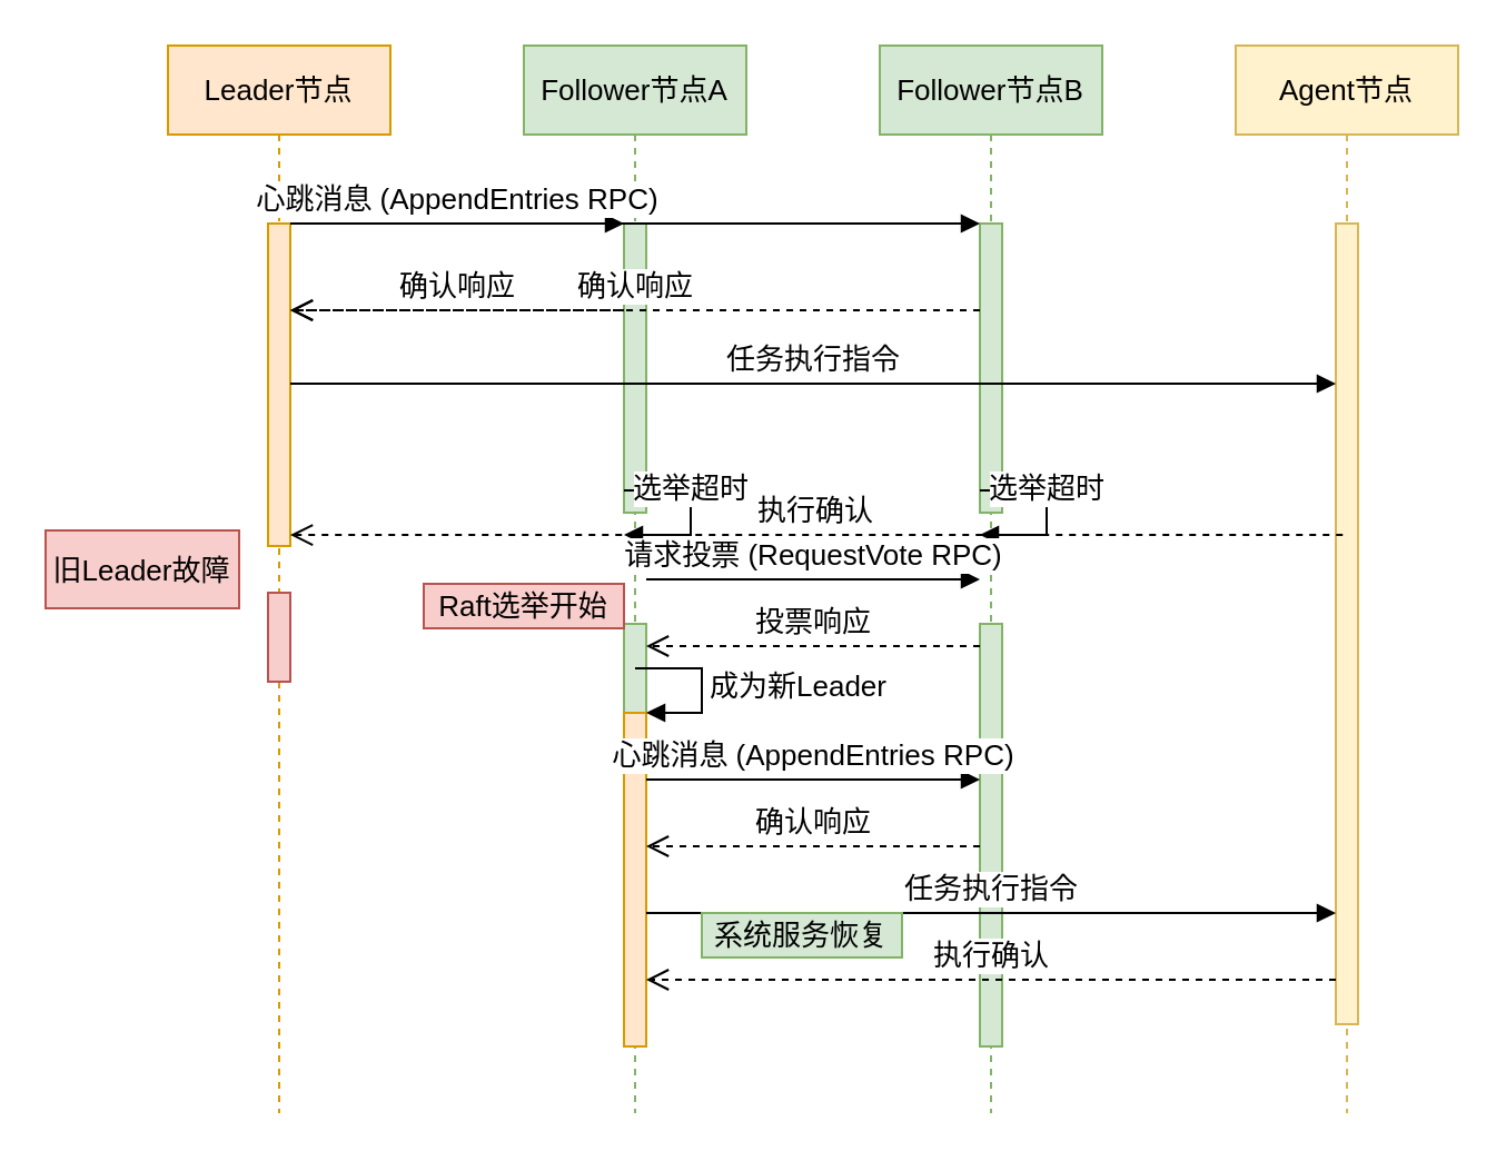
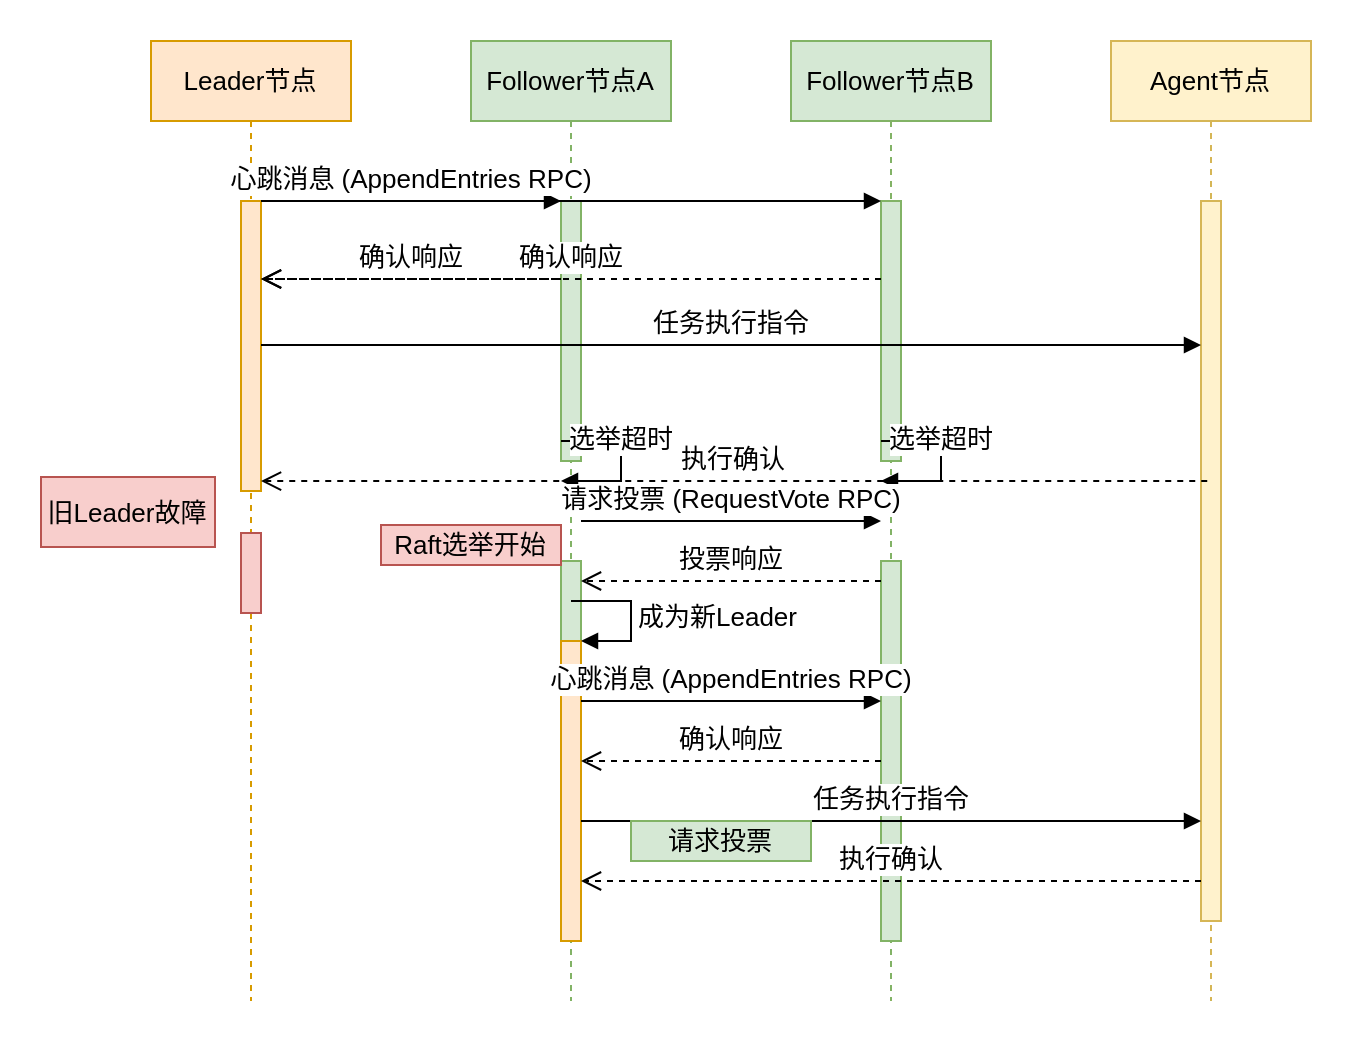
  <mxCell id="0" />
  <mxCell id="1" parent="0" />
  <mxCell id="2" value="Leader节点" style="shape=umlLifeline;perimeter=lifelinePerimeter;whiteSpace=wrap;html=1;container=1;collapsible=0;recursiveResize=0;outlineConnect=0;fillColor=#ffe6cc;strokeColor=#d79b00;fontSize=13;" vertex="1" parent="1"><mxGeometry x="75" y="20" width="100" height="480" as="geometry" /></mxCell>
  <mxCell id="3" value="" style="html=1;points=[];perimeter=orthogonalPerimeter;fillColor=#ffe6cc;strokeColor=#d79b00;fontSize=13;" vertex="1" parent="2"><mxGeometry x="45" y="80" width="10" height="145" as="geometry" /></mxCell>
  <mxCell id="4" value="" style="html=1;points=[];perimeter=orthogonalPerimeter;fillColor=#f8cecc;strokeColor=#b85450;fontSize=13;" vertex="1" parent="2"><mxGeometry x="45" y="246" width="10" height="40" as="geometry" /></mxCell>
  <mxCell id="5" value="旧Leader故障" style="text;html=1;strokeColor=#b85450;fillColor=#f8cecc;align=center;verticalAlign=middle;whiteSpace=wrap;rounded=0;fontSize=13;" vertex="1" parent="2"><mxGeometry x="-55" y="218" width="87" height="35" as="geometry" /></mxCell>
  <mxCell id="6" value="Follower节点A" style="shape=umlLifeline;perimeter=lifelinePerimeter;whiteSpace=wrap;html=1;container=1;collapsible=0;recursiveResize=0;outlineConnect=0;fillColor=#d5e8d4;strokeColor=#82b366;fontSize=13;" vertex="1" parent="1"><mxGeometry x="235" y="20" width="100" height="480" as="geometry" /></mxCell>
  <mxCell id="7" value="" style="html=1;points=[];perimeter=orthogonalPerimeter;fillColor=#d5e8d4;strokeColor=#82b366;fontSize=13;" vertex="1" parent="6"><mxGeometry x="45" y="80" width="10" height="130" as="geometry" /></mxCell>
  <mxCell id="8" value="" style="html=1;points=[];perimeter=orthogonalPerimeter;fillColor=#d5e8d4;strokeColor=#82b366;fontSize=13;" vertex="1" parent="6"><mxGeometry x="45" y="260" width="10" height="190" as="geometry" /></mxCell>
  <mxCell id="9" value="Raft选举开始" style="text;html=1;strokeColor=#b85450;fillColor=#f8cecc;align=center;verticalAlign=middle;whiteSpace=wrap;rounded=0;fontSize=13;" vertex="1" parent="6"><mxGeometry x="-45" y="242" width="90" height="20" as="geometry" /></mxCell>
  <mxCell id="10" value="Follower节点B" style="shape=umlLifeline;perimeter=lifelinePerimeter;whiteSpace=wrap;html=1;container=1;collapsible=0;recursiveResize=0;outlineConnect=0;fillColor=#d5e8d4;strokeColor=#82b366;fontSize=13;" vertex="1" parent="1"><mxGeometry x="395" y="20" width="100" height="480" as="geometry" /></mxCell>
  <mxCell id="11" value="" style="html=1;points=[];perimeter=orthogonalPerimeter;fillColor=#d5e8d4;strokeColor=#82b366;fontSize=13;" vertex="1" parent="10"><mxGeometry x="45" y="80" width="10" height="130" as="geometry" /></mxCell>
  <mxCell id="12" value="" style="html=1;points=[];perimeter=orthogonalPerimeter;fillColor=#d5e8d4;strokeColor=#82b366;fontSize=13;" vertex="1" parent="10"><mxGeometry x="45" y="260" width="10" height="190" as="geometry" /></mxCell>
  <mxCell id="13" value="Agent节点" style="shape=umlLifeline;perimeter=lifelinePerimeter;whiteSpace=wrap;html=1;container=1;collapsible=0;recursiveResize=0;outlineConnect=0;fillColor=#fff2cc;strokeColor=#d6b656;fontSize=13;" vertex="1" parent="1"><mxGeometry x="555" y="20" width="100" height="480" as="geometry" /></mxCell>
  <mxCell id="14" value="" style="html=1;points=[];perimeter=orthogonalPerimeter;fillColor=#fff2cc;strokeColor=#d6b656;fontSize=13;" vertex="1" parent="13"><mxGeometry x="45" y="80" width="10" height="360" as="geometry" /></mxCell>
  <mxCell id="15" value="心跳消息 (AppendEntries RPC)" style="html=1;verticalAlign=bottom;endArrow=block;entryX=0;entryY=0;rounded=0;fontSize=13;" edge="1" parent="1" source="3" target="7"><mxGeometry relative="1" as="geometry"><mxPoint x="205" y="100" as="sourcePoint" /></mxGeometry></mxCell>
  <mxCell id="16" value="确认响应" style="html=1;verticalAlign=bottom;endArrow=open;dashed=1;endSize=8;exitX=0;exitY=0.3;rounded=0;fontSize=13;" edge="1" parent="1" source="7" target="3"><mxGeometry relative="1" as="geometry"><mxPoint x="205" y="176" as="targetPoint" /></mxGeometry></mxCell>
  <mxCell id="17" value="" style="html=1;verticalAlign=bottom;endArrow=block;entryX=0;entryY=0;rounded=0;fontSize=13;" edge="1" parent="1" source="3" target="11"><mxGeometry x="0.736" relative="1" as="geometry"><mxPoint x="365" y="100" as="sourcePoint" /><mxPoint as="offset" /></mxGeometry></mxCell>
  <mxCell id="18" value="确认响应" style="html=1;verticalAlign=bottom;endArrow=open;dashed=1;endSize=8;exitX=0;exitY=0.3;rounded=0;fontSize=13;" edge="1" parent="1" source="11" target="3"><mxGeometry relative="1" as="geometry"><mxPoint x="365" y="176" as="targetPoint" /></mxGeometry></mxCell>
  <mxCell id="19" value="任务执行指令" style="html=1;verticalAlign=bottom;endArrow=block;entryX=0;entryY=0.2;rounded=0;fontSize=13;" edge="1" parent="1" source="3" target="14"><mxGeometry relative="1" as="geometry"><mxPoint x="525" y="130" as="sourcePoint" /></mxGeometry></mxCell>
  <mxCell id="20" value="执行确认" style="html=1;verticalAlign=bottom;endArrow=open;dashed=1;endSize=8;rounded=0;fontSize=13;exitX=0.312;exitY=0.389;exitDx=0;exitDy=0;exitPerimeter=0;" edge="1" parent="1" source="14" target="3"><mxGeometry relative="1" as="geometry"><mxPoint x="525" y="206" as="targetPoint" /><mxPoint x="605" y="245" as="sourcePoint" /></mxGeometry></mxCell>
  <mxCell id="21" value="选举超时" style="html=1;verticalAlign=bottom;endArrow=block;rounded=0;fontSize=13;" edge="1" parent="1"><mxGeometry width="80" relative="1" as="geometry"><mxPoint x="280" y="220" as="sourcePoint" /><mxPoint x="280" y="240" as="targetPoint" /><Array as="points"><mxPoint x="310" y="220" /><mxPoint x="310" y="240" /></Array></mxGeometry></mxCell>
  <mxCell id="22" value="选举超时" style="html=1;verticalAlign=bottom;endArrow=block;rounded=0;fontSize=13;" edge="1" parent="1"><mxGeometry width="80" relative="1" as="geometry"><mxPoint x="440" y="220" as="sourcePoint" /><mxPoint x="440" y="240" as="targetPoint" /><Array as="points"><mxPoint x="470" y="220" /><mxPoint x="470" y="240" /></Array></mxGeometry></mxCell>
  <mxCell id="23" value="请求投票 (RequestVote RPC)" style="html=1;verticalAlign=bottom;endArrow=block;rounded=0;fontSize=13;" edge="1" parent="1"><mxGeometry relative="1" as="geometry"><mxPoint x="290" y="260" as="sourcePoint" /><mxPoint x="440" y="260" as="targetPoint" /></mxGeometry></mxCell>
  <mxCell id="24" value="投票响应" style="html=1;verticalAlign=bottom;endArrow=open;dashed=1;endSize=8;rounded=0;fontSize=13;" edge="1" parent="1"><mxGeometry relative="1" as="geometry"><mxPoint x="290" y="290" as="targetPoint" /><mxPoint x="440" y="290" as="sourcePoint" /></mxGeometry></mxCell>
  <mxCell id="25" value="" style="html=1;points=[];perimeter=orthogonalPerimeter;fillColor=#ffe6cc;strokeColor=#d79b00;fontSize=13;" vertex="1" parent="1"><mxGeometry x="280" y="320" width="10" height="150" as="geometry" /></mxCell>
  <mxCell id="26" value="成为新Leader" style="edgeStyle=orthogonalEdgeStyle;html=1;align=left;spacingLeft=2;endArrow=block;rounded=0;entryX=1;entryY=0;fontSize=13;" edge="1" parent="1" target="25"><mxGeometry relative="1" as="geometry"><mxPoint x="285" y="300" as="sourcePoint" /><Array as="points"><mxPoint x="315" y="300" /><mxPoint x="315" y="320" /></Array></mxGeometry></mxCell>
  <mxCell id="27" value="心跳消息 (AppendEntries RPC)" style="html=1;verticalAlign=bottom;endArrow=block;rounded=0;fontSize=13;" edge="1" parent="1"><mxGeometry relative="1" as="geometry"><mxPoint x="290" y="350" as="sourcePoint" /><mxPoint x="440" y="350" as="targetPoint" /></mxGeometry></mxCell>
  <mxCell id="28" value="确认响应" style="html=1;verticalAlign=bottom;endArrow=open;dashed=1;endSize=8;rounded=0;fontSize=13;" edge="1" parent="1"><mxGeometry relative="1" as="geometry"><mxPoint x="290" y="380" as="targetPoint" /><mxPoint x="440" y="380" as="sourcePoint" /></mxGeometry></mxCell>
  <mxCell id="29" value="任务执行指令" style="html=1;verticalAlign=bottom;endArrow=block;rounded=0;fontSize=13;" edge="1" parent="1"><mxGeometry relative="1" as="geometry"><mxPoint x="290" y="410" as="sourcePoint" /><mxPoint x="600" y="410" as="targetPoint" /></mxGeometry></mxCell>
  <mxCell id="30" value="执行确认" style="html=1;verticalAlign=bottom;endArrow=open;dashed=1;endSize=8;rounded=0;fontSize=13;" edge="1" parent="1"><mxGeometry relative="1" as="geometry"><mxPoint x="290" y="440" as="targetPoint" /><mxPoint x="600" y="440" as="sourcePoint" /></mxGeometry></mxCell>
- <mxCell id="31" value="系统服务恢复" style="text;html=1;strokeColor=#82b366;fillColor=#d5e8d4;align=center;verticalAlign=middle;whiteSpace=wrap;rounded=0;fontSize=13;" vertex="1" parent="1"><mxGeometry x="315" y="410" width="90" height="20" as="geometry" /></mxCell>
+ <mxCell id="31" value="请求投票" style="text;html=1;strokeColor=#82b366;fillColor=#d5e8d4;align=center;verticalAlign=middle;whiteSpace=wrap;rounded=0;fontSize=13;" vertex="1" parent="1"><mxGeometry x="315" y="410" width="90" height="20" as="geometry" /></mxCell>
